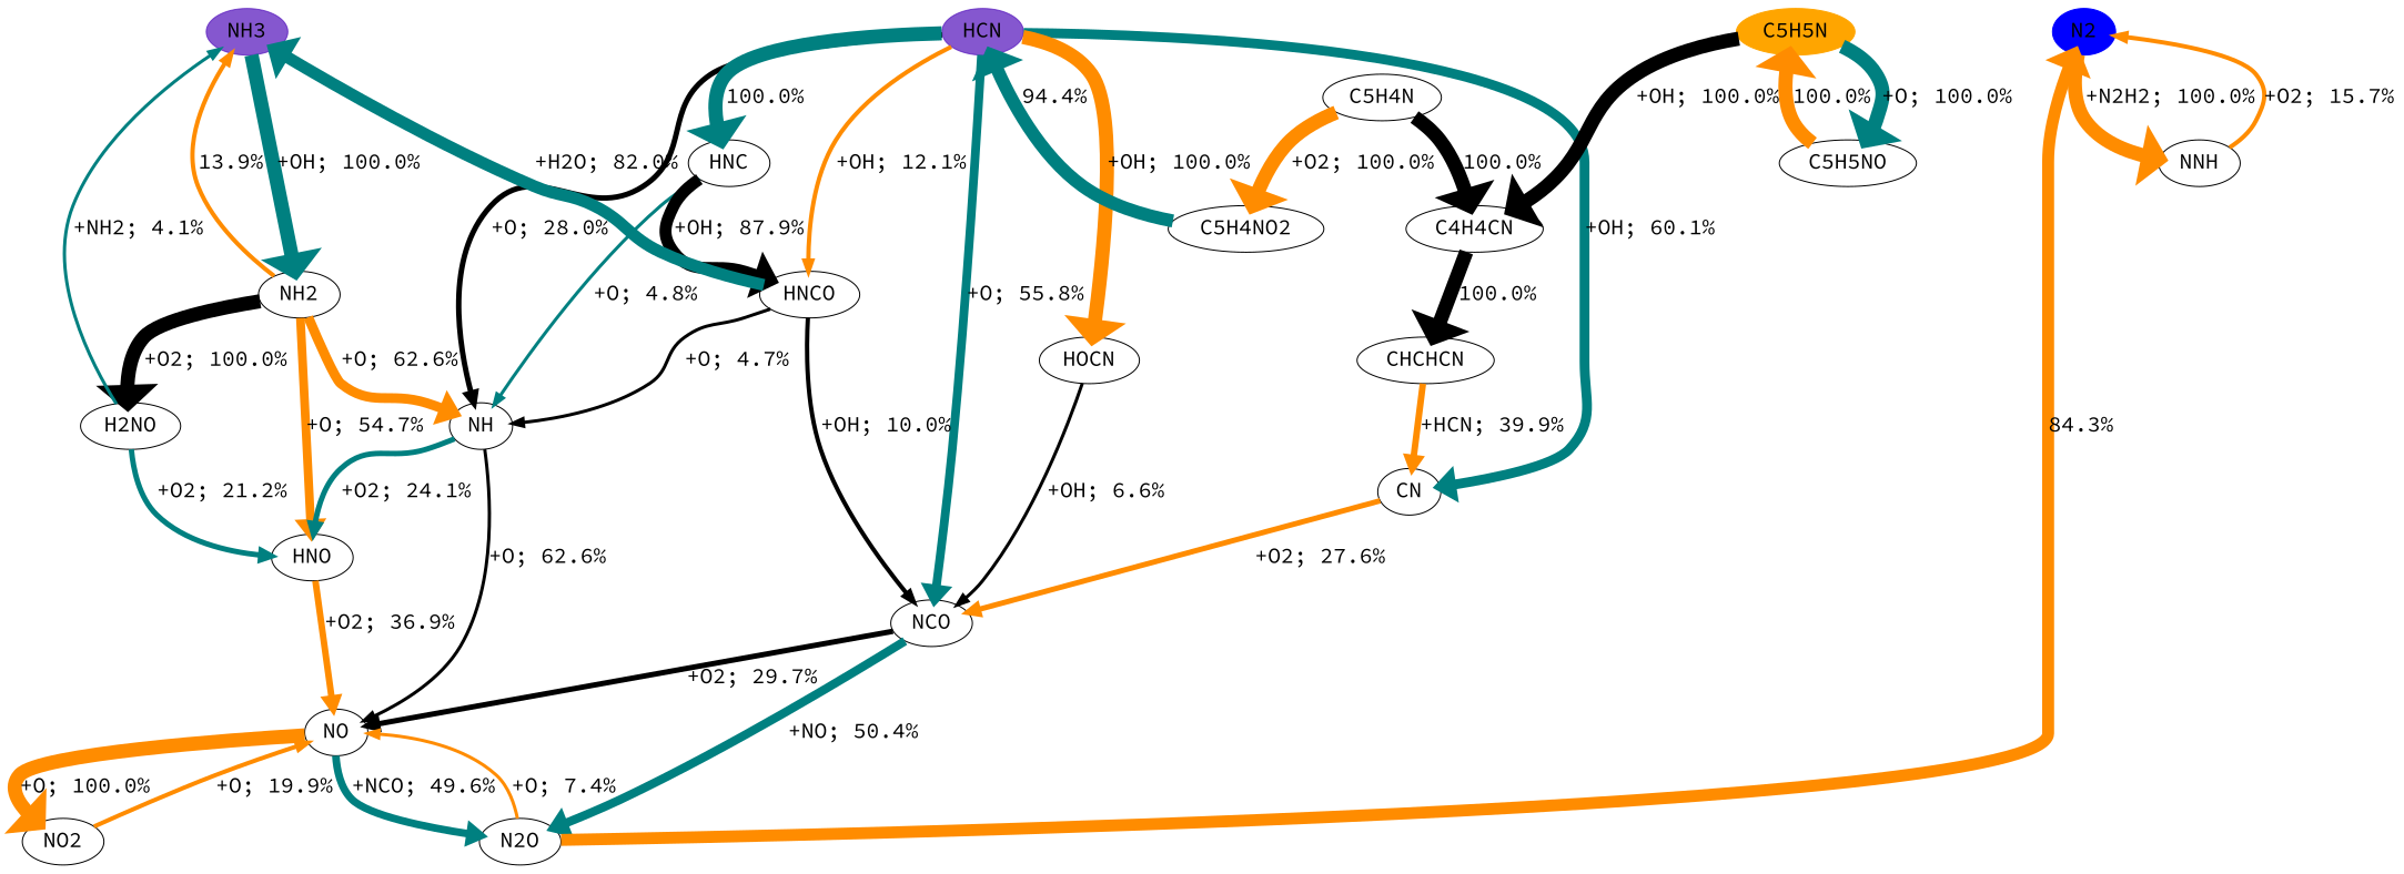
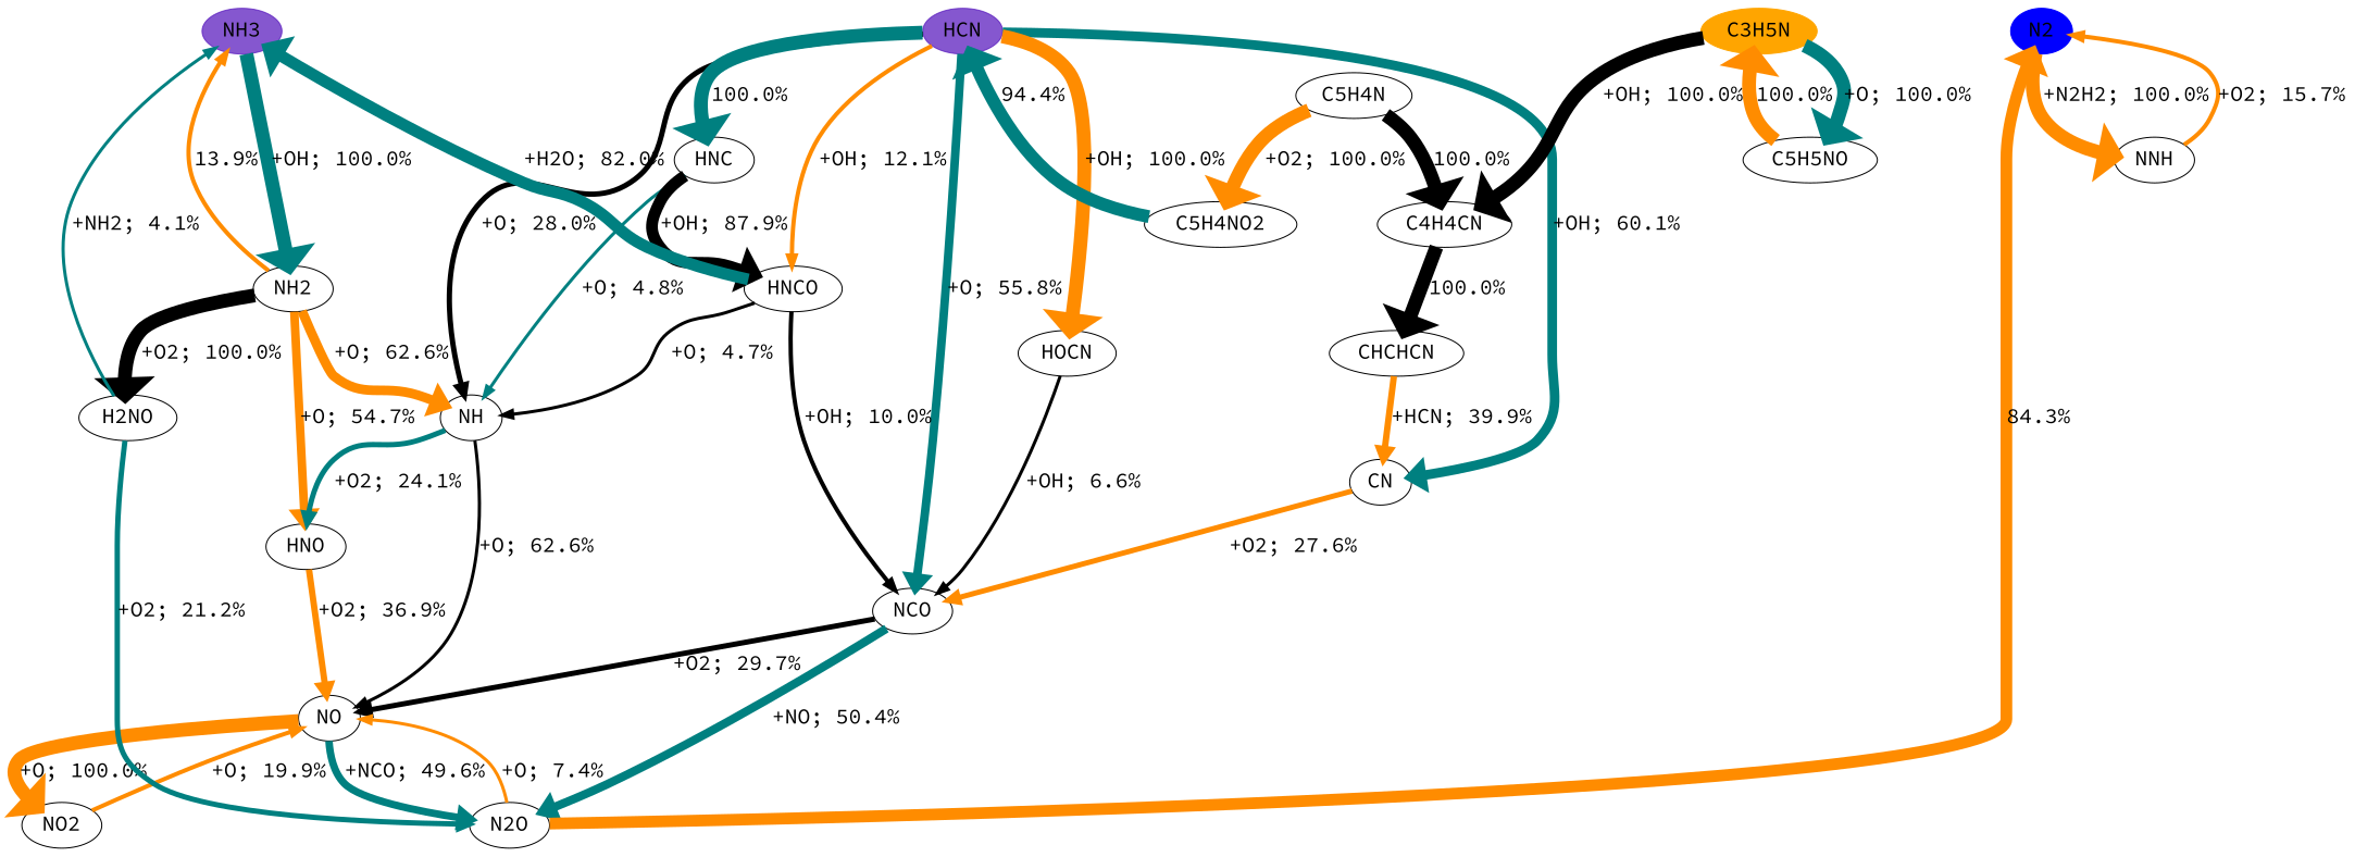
  digraph {
    b="0,0,1558,558"
    fontname="Source Code Pro"
    rankdir=TB
    node [fontname="Source Code Pro" fontsize=20]
    edge [color=darkorange fontcolor=black fontname="Source Code Pro" fontsize=20 penwidth=13]
    NH3 [color="#500dbab1" fillcolor="#500dbab1" style=filled]
    N2 [color=blue fillcolor=blue style=filled]
    HCN [color="#500dbab1" fillcolor="#500dbab1" style=filled]
-   C5H5N [color=orange fillcolor=orange style=filled]
+   C5H5N [color=orange fillcolor=orange style=filled label=C3H5N]
    NH2
    NNH
    NH
    HNC
    CN
    HNCO
    NCO
    HOCN
    C5H5NO
    C4H4CN
    NO
    N2O
    NO2
    HNO
    H2NO
    C5H4N
    C5H4NO2
    CHCHCN
    subgraph sub_1 {
      rank=source
      NH3
      N2
      HCN
      C5H5N
    }
    NH3 -> NH2 [color=teal label="+OH; 100.0%"]
    N2 -> NNH [label="+N2H2; 100.0%"]
    HCN -> NH [color=black label="+O; 28.0%" penwidth=5]
    HCN -> HNC [color=teal label="100.0%"]
    HCN -> CN [color=teal label="+OH; 60.1%" penwidth=9]
    HCN -> HNCO [label="+OH; 12.1%" penwidth=4]
    HCN -> NCO [color=teal label="+O; 55.8%" penwidth=8]
    HCN -> HOCN [label="+OH; 100.0%"]
    C5H5N -> C5H5NO [color=teal label="+O; 100.0%"]
    C5H5N -> C4H4CN [color=black label="+OH; 100.0%"]
    NH2 -> NH3 [label="13.9%" penwidth=4]
    NH2 -> NH [label="+O; 62.6%" penwidth=9]
    NH2 -> HNO [label="+O; 54.7%" penwidth=8]
    NH2 -> H2NO [color=black label="+O2; 100.0%"]
    NNH -> N2 [label="+O2; 15.7%" penwidth=4]
    NH -> NO [color=black label="+O; 62.6%" penwidth=3]
    NH -> HNO [color=teal label="+O2; 24.1%" penwidth=5]
    HNC -> NH [color=teal label="+O; 4.8%" penwidth=3]
    HNC -> HNCO [color=black label="+OH; 87.9%" penwidth=11]
    CN -> NCO [label="+O2; 27.6%" penwidth=5]
    HNCO -> NH3 [color=teal label="+H2O; 82.0%" penwidth=11]
    HNCO -> NH [color=black label="+O; 4.7%" penwidth=3]
    HNCO -> NCO [color=black label="+OH; 10.0%" penwidth=4]
    NCO -> NO [color=black label="+O2; 29.7%" penwidth=5]
    NCO -> N2O [color=teal label="+NO; 50.4%" penwidth=8]
    HOCN -> NCO [color=black label="+OH; 6.6%" penwidth=3]
    C5H5NO -> C5H5N [label="100.0%"]
    C4H4CN -> CHCHCN [color=black label="100.0%"]
    NO -> N2O [color=teal label="+NCO; 49.6%" penwidth=7]
    NO -> NO2 [label="+O; 100.0%"]
    N2O -> N2 [label="84.3%" penwidth=11]
    N2O -> NO [label="+O; 7.4%" penwidth=3]
    NO2 -> NO [label="+O; 19.9%" penwidth=4]
    HNO -> NO [label="+O2; 36.9%" penwidth=6]
    H2NO -> NH3 [color=teal label="+NH2; 4.1%" penwidth=3]
-   H2NO -> HNO [color=teal label="+O2; 21.2%" penwidth=5]
+   H2NO -> N2O [color=teal label="+O2; 21.2%" penwidth=5]
    C5H4N -> C4H4CN [color=black label="100.0%"]
    C5H4N -> C5H4NO2 [label="+O2; 100.0%"]
    C5H4NO2 -> HCN [color=teal label="94.4%" penwidth=12]
    CHCHCN -> CN [label="+HCN; 39.9%" penwidth=6]
  }
